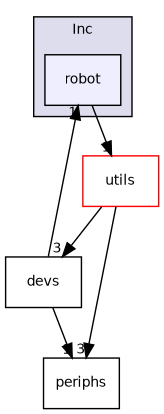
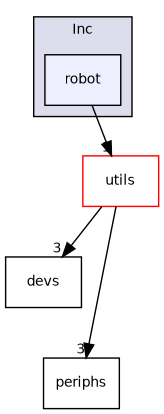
  digraph {
    compound=true
    node [fontname=Helvetica fontsize=10 shape=box]
    edge [headlabel=1 labeldistance=1.5 labelfontname=Helvetica labelfontsize=10]
    n1 [fillcolor="#eeeeff" label=robot pencolor=black style=filled]
    n2 [color=red fillcolor=white label=utils style=filled]
    n3 [label=devs]
    n4 [label=periphs]
    subgraph cluster_1 {
      bgcolor="#ddddee"
      fontname=Helvetica
      fontsize=10
      label=Inc
      pencolor=black
      n1
    }
    n1 -> n2
    n2 -> n3 [headlabel=3]
    n2 -> n4 [headlabel=3]
-   n3 -> n1
-   n3 -> n4
  }
